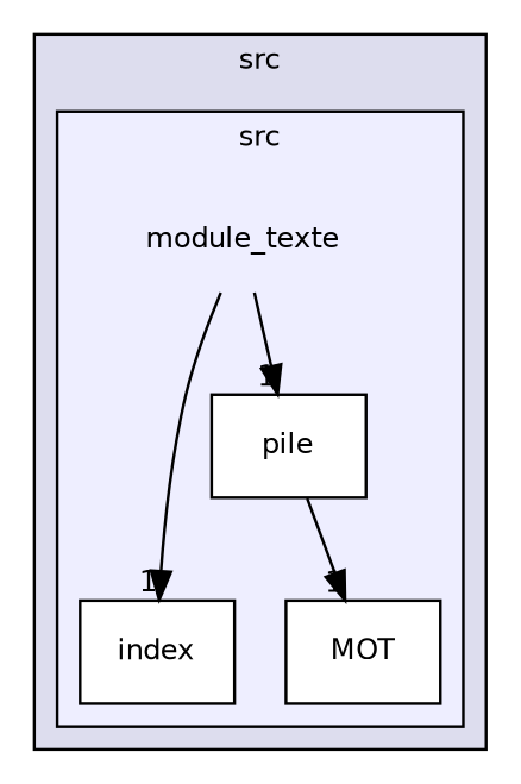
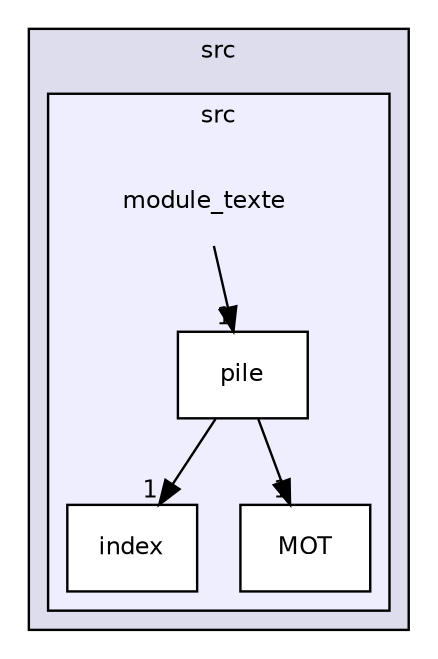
  digraph {
    compound=true
    node [fontname=Helvetica fontsize=10 shape=box color=black fillcolor=white style=filled]
    edge [headlabel=1 labeldistance=1.5 labelfontname=Helvetica labelfontsize=10]
    n1 [label=module_texte shape=plaintext color="" fillcolor="" style=""]
    n2 [label=index]
    n3 [label=MOT]
    n4 [label=pile]
    subgraph cluster_1 {
      bgcolor="#ddddee"
      fontname=Helvetica
      fontsize=10
      label=src
      pencolor=black
      subgraph cluster_2 {
        bgcolor="#eeeeff"
        fontname=Helvetica
        fontsize=10
        label=src
        pencolor=black
        n1
        n2
        n3
        n4
      }
    }
    n1 -> n4
-   n1 -> n2
+   n4 -> n2
    n4 -> n3
  }
